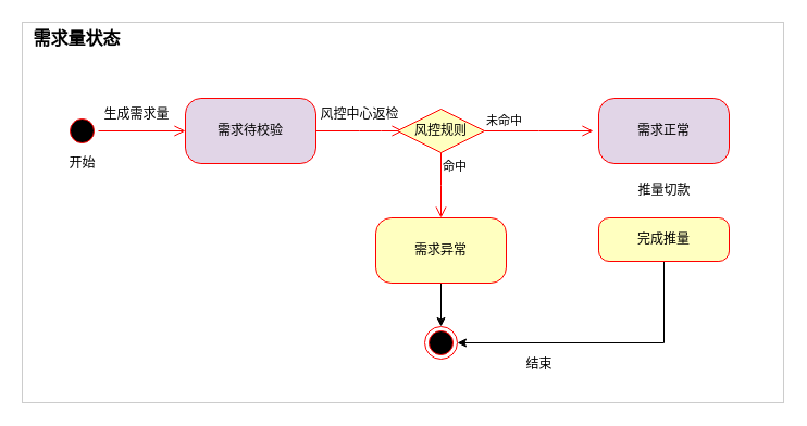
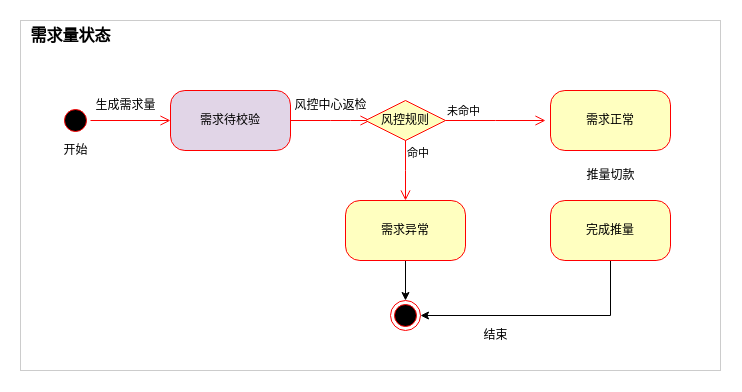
  <mxCell id="0" />
  <mxCell id="1" parent="0" />
  <mxCell id="2" value="" style="rounded=0;whiteSpace=wrap;html=1;strokeColor=#CCCCCC;" vertex="1" parent="1"><mxGeometry width="700" height="350" as="geometry" x="20" y="20" /></mxCell>
  <mxCell id="3" value="" style="ellipse;html=1;shape=startState;fillColor=#000000;strokeColor=#ff0000;rounded=1;shadow=0;comic=0;labelBackgroundColor=none;fontFamily=Verdana;fontSize=12;fontColor=#000000;align=center;direction=south;" vertex="1" parent="1"><mxGeometry x="60" y="105" width="30" height="30" as="geometry" /></mxCell>
  <mxCell id="4" value="需求待校验" style="rounded=1;whiteSpace=wrap;html=1;arcSize=24;fillColor=#e1d5e7;strokeColor=#ff0000;shadow=0;comic=0;labelBackgroundColor=none;fontFamily=Verdana;fontSize=12;fontColor=#000000;align=center;" vertex="1" parent="1"><mxGeometry x="170" y="90" width="120" height="60" as="geometry" /></mxCell>
  <mxCell id="5" value="" style="edgeStyle=orthogonalEdgeStyle;rounded=0;orthogonalLoop=1;jettySize=auto;html=1;entryX=1;entryY=0.5;entryDx=0;entryDy=0;" edge="1" parent="1" source="6" target="19"><mxGeometry relative="1" as="geometry"><mxPoint x="610" y="340" as="targetPoint" /><Array as="points"><mxPoint x="610" y="315" /></Array></mxGeometry></mxCell>
- <mxCell id="6" value="完成推量" style="rounded=1;whiteSpace=wrap;html=1;arcSize=24;fillColor=#ffffc0;strokeColor=#ff0000;shadow=0;comic=0;labelBackgroundColor=none;fontFamily=Verdana;fontSize=12;fontColor=#000000;align=center;" vertex="1" parent="1"><mxGeometry x="550" y="200" width="120" height="40" as="geometry" /></mxCell>
+ <mxCell id="6" value="完成推量" style="rounded=1;whiteSpace=wrap;html=1;arcSize=24;fillColor=#ffffc0;strokeColor=#ff0000;shadow=0;comic=0;labelBackgroundColor=none;fontFamily=Verdana;fontSize=12;fontColor=#000000;align=center;" vertex="1" parent="1"><mxGeometry x="550" y="200" width="120" height="60" as="geometry" /></mxCell>
  <mxCell id="7" style="edgeStyle=orthogonalEdgeStyle;html=1;labelBackgroundColor=none;endArrow=open;endSize=8;strokeColor=#ff0000;fontFamily=Verdana;fontSize=12;align=left;" edge="1" parent="1" source="3" target="4"><mxGeometry relative="1" as="geometry" /></mxCell>
  <mxCell id="8" style="edgeStyle=orthogonalEdgeStyle;html=1;labelBackgroundColor=none;endArrow=open;endSize=8;strokeColor=#ff0000;fontFamily=Verdana;fontSize=12;align=left;entryX=0;entryY=0.5;" edge="1" parent="1" source="4"><mxGeometry relative="1" as="geometry"><Array as="points"><mxPoint x="340" y="120" /><mxPoint x="340" y="120" /></Array><mxPoint x="370" y="120" as="targetPoint" /></mxGeometry></mxCell>
  <mxCell id="9" value="开始" style="text;html=1;align=center;verticalAlign=middle;resizable=0;points=[];autosize=1;strokeColor=none;fillColor=none;" vertex="1" parent="1"><mxGeometry x="50" y="135" width="50" height="30" as="geometry" /></mxCell>
  <mxCell id="10" value="生成需求量" style="text;html=1;align=center;verticalAlign=middle;resizable=0;points=[];autosize=1;strokeColor=none;fillColor=none;" vertex="1" parent="1"><mxGeometry x="85" y="90" width="80" height="30" as="geometry" /></mxCell>
  <mxCell id="11" value="风控规则" style="rhombus;whiteSpace=wrap;html=1;fontColor=#000000;fillColor=#ffffc0;strokeColor=#ff0000;" vertex="1" parent="1"><mxGeometry x="365" y="100" width="80" height="40" as="geometry" /></mxCell>
  <mxCell id="12" value="未命中" style="edgeStyle=orthogonalEdgeStyle;html=1;align=left;verticalAlign=bottom;endArrow=open;endSize=8;strokeColor=#ff0000;rounded=0;" edge="1" parent="1" source="11"><mxGeometry x="-1" relative="1" as="geometry"><mxPoint x="545" y="120" as="targetPoint" /></mxGeometry></mxCell>
  <mxCell id="13" value="命中" style="edgeStyle=orthogonalEdgeStyle;html=1;align=left;verticalAlign=top;endArrow=open;endSize=8;strokeColor=#ff0000;rounded=0;" edge="1" parent="1" source="11"><mxGeometry x="-1" relative="1" as="geometry"><mxPoint x="405" y="200" as="targetPoint" /></mxGeometry></mxCell>
  <mxCell id="14" value="风控中心返检" style="text;html=1;align=center;verticalAlign=middle;resizable=0;points=[];autosize=1;strokeColor=none;fillColor=none;" vertex="1" parent="1"><mxGeometry x="280" y="90" width="100" height="30" as="geometry" /></mxCell>
  <mxCell id="15" value="" style="edgeStyle=orthogonalEdgeStyle;rounded=0;orthogonalLoop=1;jettySize=auto;html=1;" edge="1" parent="1" source="16" target="19"><mxGeometry relative="1" as="geometry" /></mxCell>
  <mxCell id="16" value="需求异常" style="rounded=1;whiteSpace=wrap;html=1;arcSize=24;fillColor=#ffffc0;strokeColor=#ff0000;shadow=0;comic=0;labelBackgroundColor=none;fontFamily=Verdana;fontSize=12;fontColor=#000000;align=center;" vertex="1" parent="1"><mxGeometry x="345" y="200" width="120" height="60" as="geometry" /></mxCell>
- <mxCell id="17" value="需求正常" style="rounded=1;whiteSpace=wrap;html=1;arcSize=24;fillColor=#e1d5e7;strokeColor=#ff0000;shadow=0;comic=0;labelBackgroundColor=none;fontFamily=Verdana;fontSize=12;fontColor=#000000;align=center;" vertex="1" parent="1"><mxGeometry x="550" y="90" width="120" height="60" as="geometry" /></mxCell>
+ <mxCell id="17" value="需求正常" style="rounded=1;whiteSpace=wrap;html=1;arcSize=24;fillColor=#ffffc0;strokeColor=#ff0000;shadow=0;comic=0;labelBackgroundColor=none;fontFamily=Verdana;fontSize=12;fontColor=#000000;align=center;" vertex="1" parent="1"><mxGeometry x="550" y="90" width="120" height="60" as="geometry" /></mxCell>
  <mxCell id="18" value="推量切款" style="text;html=1;align=center;verticalAlign=middle;resizable=0;points=[];autosize=1;strokeColor=none;fillColor=none;" vertex="1" parent="1"><mxGeometry x="575" y="160" width="70" height="30" as="geometry" /></mxCell>
  <mxCell id="19" value="" style="ellipse;html=1;shape=endState;fillColor=#000000;strokeColor=#ff0000;rounded=1;shadow=0;comic=0;labelBackgroundColor=none;fontFamily=Verdana;fontSize=12;fontColor=#000000;align=center;" vertex="1" parent="1"><mxGeometry x="390" y="300" width="30" height="30" as="geometry" /></mxCell>
  <mxCell id="20" value="结束" style="text;html=1;align=center;verticalAlign=middle;resizable=0;points=[];autosize=1;strokeColor=none;fillColor=none;" vertex="1" parent="1"><mxGeometry x="470" y="320" width="50" height="30" as="geometry" /></mxCell>
  <mxCell id="21" value="需求量状态" style="text;html=1;align=center;verticalAlign=middle;resizable=0;points=[];autosize=1;strokeColor=none;fillColor=none;fontSize=16;fontStyle=1" vertex="1" parent="1"><mxGeometry width="100" height="30" as="geometry" x="20" y="20" /></mxCell>
